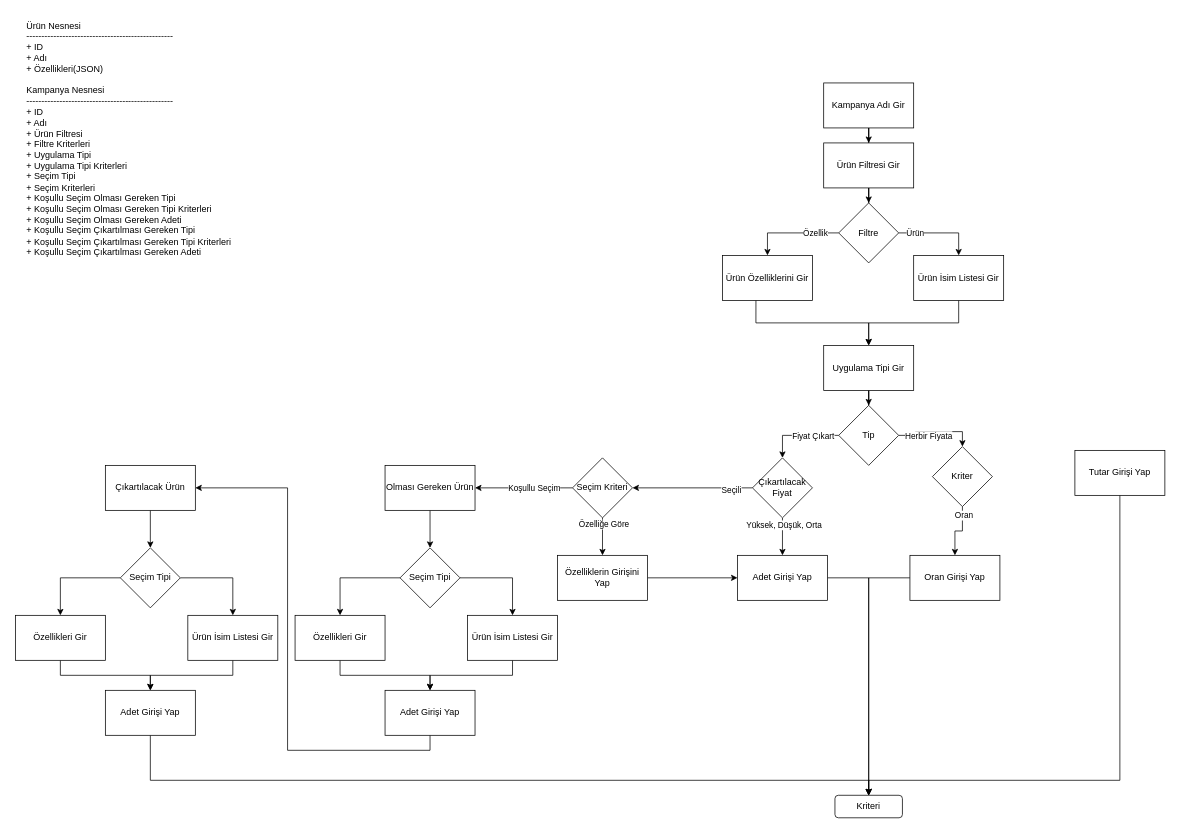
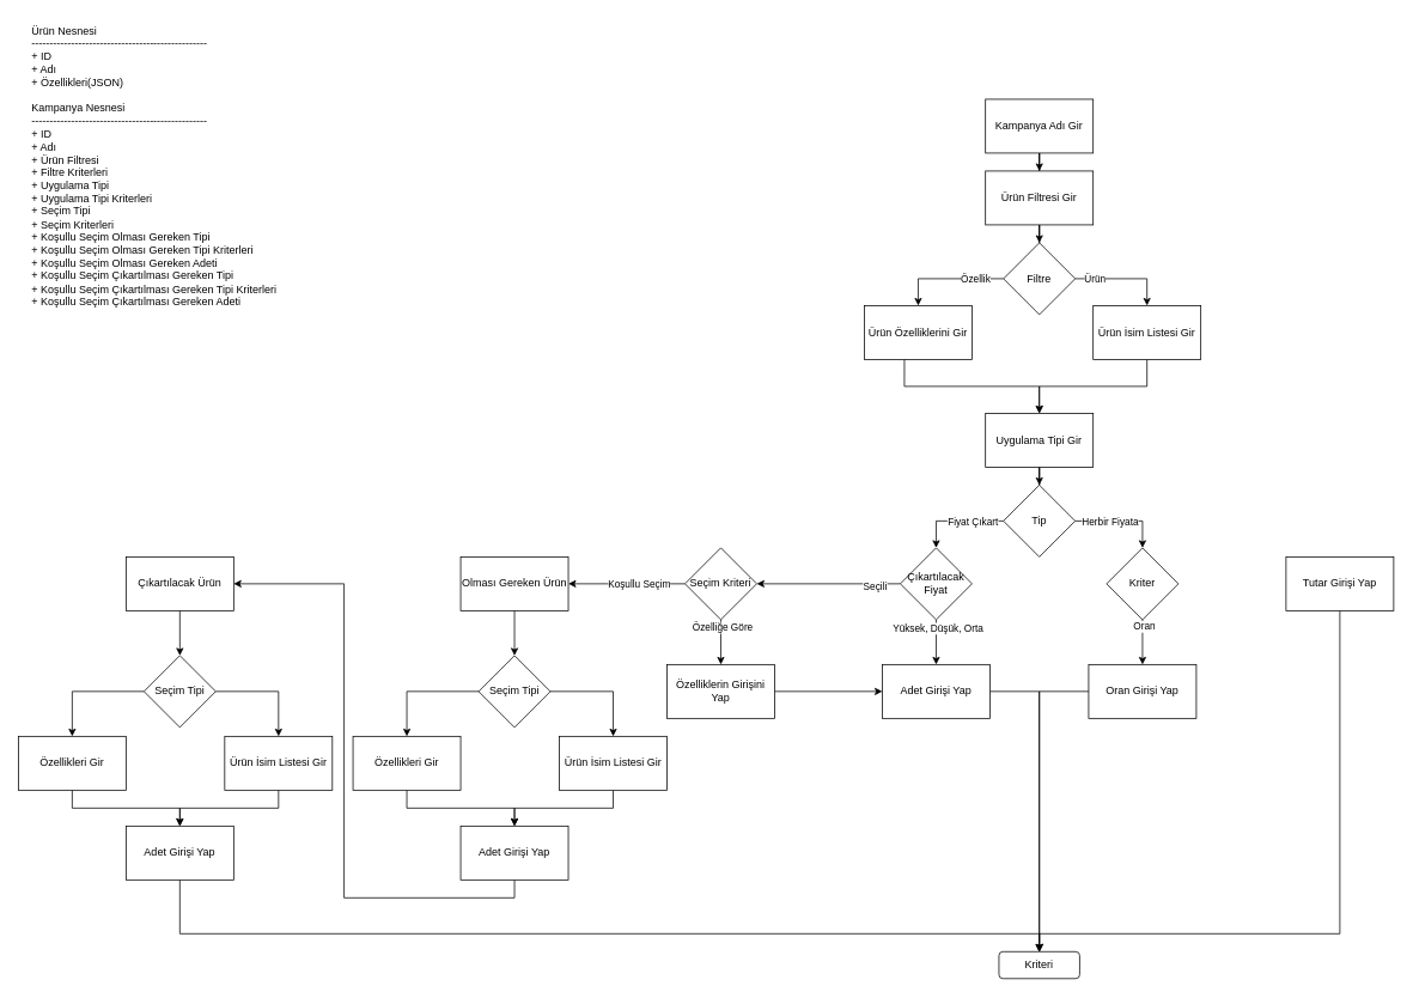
  <mxCell id="0" />
  <mxCell id="1" parent="0" />
  <mxCell id="2" style="edgeStyle=orthogonalEdgeStyle;rounded=0;orthogonalLoop=1;jettySize=auto;html=1;entryX=0.5;entryY=0;entryDx=0;entryDy=0;" parent="1" source="3" target="5" edge="1"><mxGeometry relative="1" as="geometry" /></mxCell>
  <mxCell id="3" value="Kampanya Adı Gir" style="rounded=0;whiteSpace=wrap;html=1;" parent="1" vertex="1"><mxGeometry x="1098" y="110" width="120" height="60" as="geometry" /></mxCell>
  <mxCell id="4" style="edgeStyle=orthogonalEdgeStyle;rounded=0;orthogonalLoop=1;jettySize=auto;html=1;entryX=0.5;entryY=0;entryDx=0;entryDy=0;" parent="1" source="5" target="10" edge="1"><mxGeometry relative="1" as="geometry" /></mxCell>
  <mxCell id="5" value="Ürün Filtresi Gir" style="rounded=0;whiteSpace=wrap;html=1;" parent="1" vertex="1"><mxGeometry x="1098" y="190" width="120" height="60" as="geometry" /></mxCell>
  <mxCell id="6" style="edgeStyle=orthogonalEdgeStyle;rounded=0;orthogonalLoop=1;jettySize=auto;html=1;entryX=0.5;entryY=0;entryDx=0;entryDy=0;" parent="1" source="10" target="12" edge="1"><mxGeometry relative="1" as="geometry" /></mxCell>
  <mxCell id="7" value="Özellik" style="edgeLabel;html=1;align=center;verticalAlign=middle;resizable=0;points=[];" parent="6" vertex="1" connectable="0"><mxGeometry x="-0.488" y="-1" relative="1" as="geometry"><mxPoint as="offset" /></mxGeometry></mxCell>
  <mxCell id="8" style="edgeStyle=orthogonalEdgeStyle;rounded=0;orthogonalLoop=1;jettySize=auto;html=1;entryX=0.5;entryY=0;entryDx=0;entryDy=0;" parent="1" source="10" target="14" edge="1"><mxGeometry relative="1" as="geometry" /></mxCell>
  <mxCell id="9" value="Ürün" style="edgeLabel;html=1;align=center;verticalAlign=middle;resizable=0;points=[];" parent="8" vertex="1" connectable="0"><mxGeometry x="-0.615" relative="1" as="geometry"><mxPoint as="offset" /></mxGeometry></mxCell>
  <mxCell id="10" value="Filtre" style="rhombus;whiteSpace=wrap;html=1;" parent="1" vertex="1"><mxGeometry x="1118" y="270" width="80" height="80" as="geometry" /></mxCell>
  <mxCell id="11" style="edgeStyle=orthogonalEdgeStyle;rounded=0;orthogonalLoop=1;jettySize=auto;html=1;entryX=0.5;entryY=0;entryDx=0;entryDy=0;exitX=0.372;exitY=0.997;exitDx=0;exitDy=0;exitPerimeter=0;" parent="1" source="12" target="16" edge="1"><mxGeometry relative="1" as="geometry" /></mxCell>
  <mxCell id="12" value="Ürün Özelliklerini Gir" style="rounded=0;whiteSpace=wrap;html=1;" parent="1" vertex="1"><mxGeometry x="963" y="340" width="120" height="60" as="geometry" /></mxCell>
  <mxCell id="13" style="edgeStyle=orthogonalEdgeStyle;rounded=0;orthogonalLoop=1;jettySize=auto;html=1;entryX=0.5;entryY=0;entryDx=0;entryDy=0;" parent="1" source="14" target="16" edge="1"><mxGeometry relative="1" as="geometry" /></mxCell>
  <mxCell id="14" value="Ürün İsim Listesi Gir" style="rounded=0;whiteSpace=wrap;html=1;" parent="1" vertex="1"><mxGeometry x="1218" y="340" width="120" height="60" as="geometry" /></mxCell>
  <mxCell id="15" style="edgeStyle=orthogonalEdgeStyle;rounded=0;orthogonalLoop=1;jettySize=auto;html=1;entryX=0.5;entryY=0;entryDx=0;entryDy=0;" parent="1" source="16" target="21" edge="1"><mxGeometry relative="1" as="geometry" /></mxCell>
  <mxCell id="16" value="Uygulama Tipi Gir" style="rounded=0;whiteSpace=wrap;html=1;" parent="1" vertex="1"><mxGeometry x="1098" y="460" width="120" height="60" as="geometry" /></mxCell>
  <mxCell id="17" style="edgeStyle=orthogonalEdgeStyle;rounded=0;orthogonalLoop=1;jettySize=auto;html=1;entryX=0.5;entryY=0;entryDx=0;entryDy=0;" parent="1" source="21" target="24" edge="1"><mxGeometry relative="1" as="geometry" /></mxCell>
  <mxCell id="18" value="Herbir Fiyata" style="edgeLabel;html=1;align=center;verticalAlign=middle;resizable=0;points=[];" parent="17" vertex="1" connectable="0"><mxGeometry x="-0.65" relative="1" as="geometry"><mxPoint x="20" as="offset" /></mxGeometry></mxCell>
  <mxCell id="19" style="edgeStyle=orthogonalEdgeStyle;rounded=0;orthogonalLoop=1;jettySize=auto;html=1;entryX=0.5;entryY=0;entryDx=0;entryDy=0;" parent="1" source="21" target="33" edge="1"><mxGeometry relative="1" as="geometry" /></mxCell>
  <mxCell id="20" value="Fiyat Çıkart" style="edgeLabel;html=1;align=center;verticalAlign=middle;resizable=0;points=[];" parent="19" vertex="1" connectable="0"><mxGeometry x="-0.615" relative="1" as="geometry"><mxPoint x="-15" as="offset" /></mxGeometry></mxCell>
  <mxCell id="21" value="Tip" style="rhombus;whiteSpace=wrap;html=1;" parent="1" vertex="1"><mxGeometry x="1118" y="540" width="80" height="80" as="geometry" /></mxCell>
  <mxCell id="22" style="edgeStyle=orthogonalEdgeStyle;rounded=0;orthogonalLoop=1;jettySize=auto;html=1;entryX=0.5;entryY=0;entryDx=0;entryDy=0;" parent="1" source="24" target="28" edge="1"><mxGeometry relative="1" as="geometry" /></mxCell>
  <mxCell id="23" value="Oran" style="edgeLabel;html=1;align=center;verticalAlign=middle;resizable=0;points=[];" parent="22" vertex="1" connectable="0"><mxGeometry x="-0.72" y="1" relative="1" as="geometry"><mxPoint as="offset" /></mxGeometry></mxCell>
- <mxCell id="24" value="Kriter" style="rhombus;whiteSpace=wrap;html=1;" parent="1" vertex="1"><mxGeometry x="1243" y="595" width="80" height="80" as="geometry" /></mxCell>
+ <mxCell id="24" value="Kriter" style="rhombus;whiteSpace=wrap;html=1;" parent="1" vertex="1"><mxGeometry x="1233" y="610" width="80" height="80" as="geometry" /></mxCell>
  <mxCell id="25" style="edgeStyle=orthogonalEdgeStyle;rounded=0;orthogonalLoop=1;jettySize=auto;html=1;entryX=0.5;entryY=0;entryDx=0;entryDy=0;" parent="1" source="26" target="65" edge="1"><mxGeometry relative="1" as="geometry"><Array as="points"><mxPoint x="1493" y="1040" /><mxPoint x="1158" y="1040" /></Array></mxGeometry></mxCell>
- <mxCell id="26" value="Tutar Girişi Yap" style="rounded=0;whiteSpace=wrap;html=1;" parent="1" vertex="1"><mxGeometry x="1433" y="600" width="120" height="60" as="geometry" /></mxCell>
+ <mxCell id="26" value="Tutar Girişi Yap" style="rounded=0;whiteSpace=wrap;html=1;" parent="1" vertex="1"><mxGeometry x="1433" y="620" width="120" height="60" as="geometry" /></mxCell>
  <mxCell id="27" style="edgeStyle=orthogonalEdgeStyle;rounded=0;orthogonalLoop=1;jettySize=auto;html=1;entryX=0.5;entryY=0;entryDx=0;entryDy=0;" parent="1" source="28" target="65" edge="1"><mxGeometry relative="1" as="geometry" /></mxCell>
  <mxCell id="28" value="Oran Girişi Yap" style="rounded=0;whiteSpace=wrap;html=1;" parent="1" vertex="1"><mxGeometry x="1213" y="740" width="120" height="60" as="geometry" /></mxCell>
  <mxCell id="29" style="edgeStyle=orthogonalEdgeStyle;rounded=0;orthogonalLoop=1;jettySize=auto;html=1;entryX=0.5;entryY=0;entryDx=0;entryDy=0;" parent="1" source="33" target="35" edge="1"><mxGeometry relative="1" as="geometry" /></mxCell>
  <mxCell id="30" value="Yüksek, Düşük, Orta" style="edgeLabel;html=1;align=center;verticalAlign=middle;resizable=0;points=[];" parent="29" vertex="1" connectable="0"><mxGeometry x="-0.637" y="1" relative="1" as="geometry"><mxPoint as="offset" /></mxGeometry></mxCell>
  <mxCell id="31" style="edgeStyle=orthogonalEdgeStyle;rounded=0;orthogonalLoop=1;jettySize=auto;html=1;entryX=1;entryY=0.5;entryDx=0;entryDy=0;" parent="1" source="33" target="40" edge="1"><mxGeometry relative="1" as="geometry" /></mxCell>
  <mxCell id="32" value="Seçili" style="edgeLabel;html=1;align=center;verticalAlign=middle;resizable=0;points=[];" parent="31" vertex="1" connectable="0"><mxGeometry x="-0.639" y="2" relative="1" as="geometry"><mxPoint as="offset" /></mxGeometry></mxCell>
  <mxCell id="33" value="Çıkartılacak Fiyat" style="rhombus;whiteSpace=wrap;html=1;" parent="1" vertex="1"><mxGeometry x="1003" y="610" width="80" height="80" as="geometry" /></mxCell>
  <mxCell id="34" style="edgeStyle=orthogonalEdgeStyle;rounded=0;orthogonalLoop=1;jettySize=auto;html=1;entryX=0.5;entryY=0;entryDx=0;entryDy=0;" parent="1" source="35" target="65" edge="1"><mxGeometry relative="1" as="geometry" /></mxCell>
  <mxCell id="35" value="Adet Girişi Yap" style="rounded=0;whiteSpace=wrap;html=1;" parent="1" vertex="1"><mxGeometry x="983" y="740" width="120" height="60" as="geometry" /></mxCell>
  <mxCell id="36" style="edgeStyle=orthogonalEdgeStyle;rounded=0;orthogonalLoop=1;jettySize=auto;html=1;entryX=0.5;entryY=0;entryDx=0;entryDy=0;" parent="1" source="40" target="42" edge="1"><mxGeometry relative="1" as="geometry" /></mxCell>
  <mxCell id="37" value="Özelliğe Göre" style="edgeLabel;html=1;align=center;verticalAlign=middle;resizable=0;points=[];" parent="36" vertex="1" connectable="0"><mxGeometry x="-0.677" y="1" relative="1" as="geometry"><mxPoint as="offset" /></mxGeometry></mxCell>
  <mxCell id="38" style="edgeStyle=orthogonalEdgeStyle;rounded=0;orthogonalLoop=1;jettySize=auto;html=1;entryX=1;entryY=0.5;entryDx=0;entryDy=0;" parent="1" source="40" target="44" edge="1"><mxGeometry relative="1" as="geometry" /></mxCell>
  <mxCell id="39" value="Koşullu Seçim" style="edgeLabel;html=1;align=center;verticalAlign=middle;resizable=0;points=[];" parent="38" vertex="1" connectable="0"><mxGeometry x="-0.394" relative="1" as="geometry"><mxPoint x="-13" as="offset" /></mxGeometry></mxCell>
  <mxCell id="40" value="Seçim Kriteri" style="rhombus;whiteSpace=wrap;html=1;" parent="1" vertex="1"><mxGeometry x="763" y="610" width="80" height="80" as="geometry" /></mxCell>
  <mxCell id="41" style="edgeStyle=orthogonalEdgeStyle;rounded=0;orthogonalLoop=1;jettySize=auto;html=1;entryX=0;entryY=0.5;entryDx=0;entryDy=0;" parent="1" source="42" target="35" edge="1"><mxGeometry relative="1" as="geometry" /></mxCell>
  <mxCell id="42" value="Özelliklerin Girişini Yap" style="rounded=0;whiteSpace=wrap;html=1;" parent="1" vertex="1"><mxGeometry x="743" y="740" width="120" height="60" as="geometry" /></mxCell>
  <mxCell id="43" style="edgeStyle=orthogonalEdgeStyle;rounded=0;orthogonalLoop=1;jettySize=auto;html=1;entryX=0.5;entryY=0;entryDx=0;entryDy=0;" parent="1" source="44" target="47" edge="1"><mxGeometry relative="1" as="geometry" /></mxCell>
  <mxCell id="44" value="Olması Gereken Ürün" style="rounded=0;whiteSpace=wrap;html=1;" parent="1" vertex="1"><mxGeometry x="513" y="620" width="120" height="60" as="geometry" /></mxCell>
  <mxCell id="45" style="edgeStyle=orthogonalEdgeStyle;rounded=0;orthogonalLoop=1;jettySize=auto;html=1;entryX=0.5;entryY=0;entryDx=0;entryDy=0;" parent="1" source="47" target="51" edge="1"><mxGeometry relative="1" as="geometry" /></mxCell>
  <mxCell id="46" style="edgeStyle=orthogonalEdgeStyle;rounded=0;orthogonalLoop=1;jettySize=auto;html=1;entryX=0.5;entryY=0;entryDx=0;entryDy=0;" parent="1" source="47" target="49" edge="1"><mxGeometry relative="1" as="geometry" /></mxCell>
  <mxCell id="47" value="Seçim Tipi" style="rhombus;whiteSpace=wrap;html=1;" parent="1" vertex="1"><mxGeometry x="533" y="730" width="80" height="80" as="geometry" /></mxCell>
  <mxCell id="48" style="edgeStyle=orthogonalEdgeStyle;rounded=0;orthogonalLoop=1;jettySize=auto;html=1;entryX=0.5;entryY=0;entryDx=0;entryDy=0;" parent="1" source="49" target="53" edge="1"><mxGeometry relative="1" as="geometry" /></mxCell>
  <mxCell id="49" value="Özellikleri Gir" style="rounded=0;whiteSpace=wrap;html=1;" parent="1" vertex="1"><mxGeometry x="393" y="820" width="120" height="60" as="geometry" /></mxCell>
  <mxCell id="50" style="edgeStyle=orthogonalEdgeStyle;rounded=0;orthogonalLoop=1;jettySize=auto;html=1;entryX=0.5;entryY=0;entryDx=0;entryDy=0;" parent="1" source="51" target="53" edge="1"><mxGeometry relative="1" as="geometry" /></mxCell>
  <mxCell id="51" value="Ürün İsim Listesi Gir" style="rounded=0;whiteSpace=wrap;html=1;" parent="1" vertex="1"><mxGeometry x="623" y="820" width="120" height="60" as="geometry" /></mxCell>
  <mxCell id="52" style="edgeStyle=orthogonalEdgeStyle;rounded=0;orthogonalLoop=1;jettySize=auto;html=1;entryX=1;entryY=0.5;entryDx=0;entryDy=0;" parent="1" source="53" target="55" edge="1"><mxGeometry relative="1" as="geometry"><Array as="points"><mxPoint x="573" y="1000" /><mxPoint x="383" y="1000" /><mxPoint x="383" y="650" /></Array></mxGeometry></mxCell>
  <mxCell id="53" value="Adet Girişi Yap" style="rounded=0;whiteSpace=wrap;html=1;" parent="1" vertex="1"><mxGeometry x="513" y="920" width="120" height="60" as="geometry" /></mxCell>
  <mxCell id="54" style="edgeStyle=orthogonalEdgeStyle;rounded=0;orthogonalLoop=1;jettySize=auto;html=1;entryX=0.5;entryY=0;entryDx=0;entryDy=0;" parent="1" source="55" target="58" edge="1"><mxGeometry relative="1" as="geometry" /></mxCell>
  <mxCell id="55" value="Çıkartılacak Ürün" style="rounded=0;whiteSpace=wrap;html=1;" parent="1" vertex="1"><mxGeometry x="140" y="620" width="120" height="60" as="geometry" /></mxCell>
  <mxCell id="56" style="edgeStyle=orthogonalEdgeStyle;rounded=0;orthogonalLoop=1;jettySize=auto;html=1;entryX=0.5;entryY=0;entryDx=0;entryDy=0;" parent="1" source="58" target="62" edge="1"><mxGeometry relative="1" as="geometry" /></mxCell>
  <mxCell id="57" style="edgeStyle=orthogonalEdgeStyle;rounded=0;orthogonalLoop=1;jettySize=auto;html=1;entryX=0.5;entryY=0;entryDx=0;entryDy=0;" parent="1" source="58" target="60" edge="1"><mxGeometry relative="1" as="geometry" /></mxCell>
  <mxCell id="58" value="Seçim Tipi" style="rhombus;whiteSpace=wrap;html=1;" parent="1" vertex="1"><mxGeometry x="160" y="730" width="80" height="80" as="geometry" /></mxCell>
  <mxCell id="59" style="edgeStyle=orthogonalEdgeStyle;rounded=0;orthogonalLoop=1;jettySize=auto;html=1;entryX=0.5;entryY=0;entryDx=0;entryDy=0;" parent="1" source="60" target="64" edge="1"><mxGeometry relative="1" as="geometry" /></mxCell>
  <mxCell id="60" value="Özellikleri Gir" style="rounded=0;whiteSpace=wrap;html=1;" parent="1" vertex="1"><mxGeometry x="20" y="820" width="120" height="60" as="geometry" /></mxCell>
  <mxCell id="61" style="edgeStyle=orthogonalEdgeStyle;rounded=0;orthogonalLoop=1;jettySize=auto;html=1;entryX=0.5;entryY=0;entryDx=0;entryDy=0;" parent="1" source="62" target="64" edge="1"><mxGeometry relative="1" as="geometry" /></mxCell>
  <mxCell id="62" value="Ürün İsim Listesi Gir" style="rounded=0;whiteSpace=wrap;html=1;" parent="1" vertex="1"><mxGeometry x="250" y="820" width="120" height="60" as="geometry" /></mxCell>
  <mxCell id="63" style="edgeStyle=orthogonalEdgeStyle;rounded=0;orthogonalLoop=1;jettySize=auto;html=1;entryX=0.5;entryY=0;entryDx=0;entryDy=0;" parent="1" source="64" target="65" edge="1"><mxGeometry relative="1" as="geometry"><Array as="points"><mxPoint x="200" y="1040" /><mxPoint x="1158" y="1040" /></Array></mxGeometry></mxCell>
  <mxCell id="64" value="Adet Girişi Yap" style="rounded=0;whiteSpace=wrap;html=1;" parent="1" vertex="1"><mxGeometry x="140" y="920" width="120" height="60" as="geometry" /></mxCell>
  <mxCell id="65" value="Kriteri" style="rounded=1;whiteSpace=wrap;html=1;" parent="1" vertex="1"><mxGeometry x="1113" y="1060" width="90" height="30" as="geometry" /></mxCell>
  <mxCell id="66" value="Ürün Nesnesi&lt;br&gt;-------------------------------------------------&lt;br&gt;+ ID&lt;br&gt;+ Adı&lt;br&gt;+ Özellikleri(JSON)&lt;br&gt;&lt;br&gt;Kampanya Nesnesi&lt;br&gt;-------------------------------------------------&lt;br&gt;+ ID&lt;br&gt;+ Adı&lt;br&gt;+ Ürün Filtresi&lt;br&gt;+ Filtre Kriterleri&lt;br&gt;+ Uygulama Tipi&lt;br&gt;+ Uygulama Tipi Kriterleri&lt;br&gt;+ Seçim Tipi&lt;br&gt;+ Seçim Kriterleri&lt;br&gt;+ Koşullu Seçim Olması Gereken Tipi&lt;br&gt;+&amp;nbsp;Koşullu Seçim Olması Gereken Tipi Kriterleri&lt;br&gt;+&amp;nbsp;Koşullu Seçim Olması Gereken Adeti&lt;br&gt;+ Koşullu Seçim Çıkartılması Gereken Tipi&lt;br&gt;+&amp;nbsp;Koşullu Seçim Çıkartılması Gereken Tipi Kriterleri&lt;br&gt;+&amp;nbsp;Koşullu Seçim Çıkartılması Gereken Adeti" style="text;html=1;strokeColor=none;fillColor=none;align=left;verticalAlign=top;whiteSpace=wrap;rounded=0;" vertex="1" parent="1"><mxGeometry x="33" y="20" width="310" height="310" as="geometry" /></mxCell>
